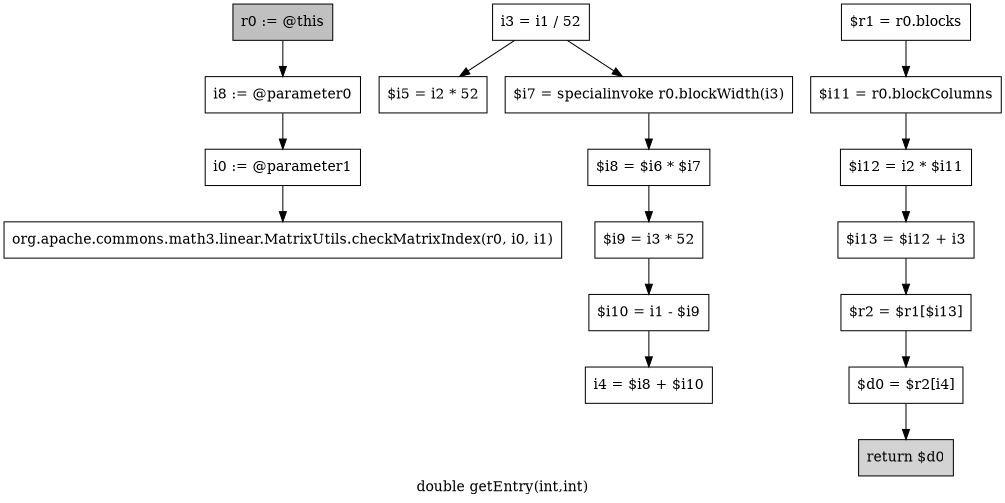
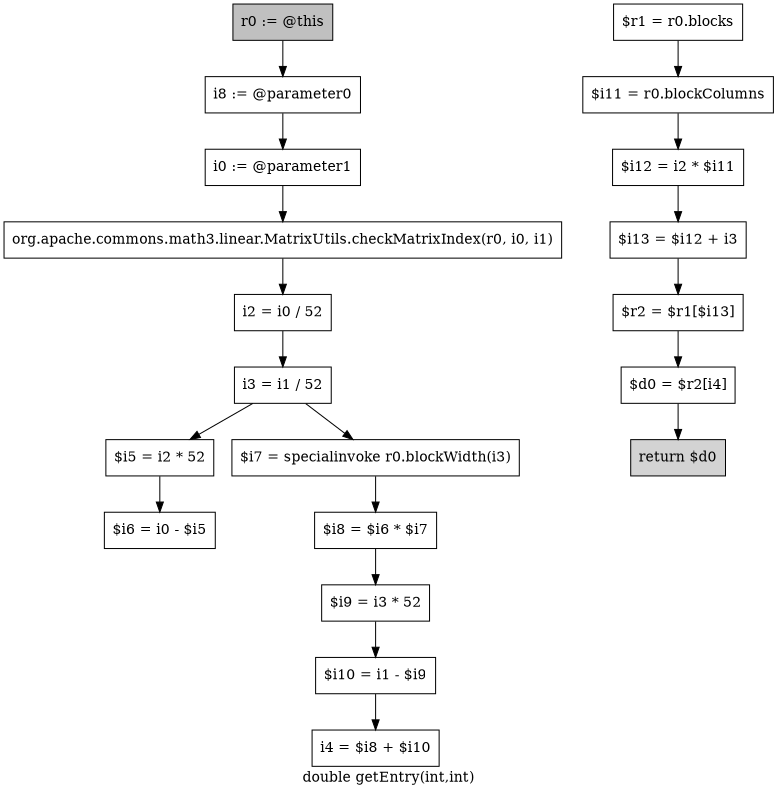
  digraph {
    label="double getEntry(int,int)"
    node [shape=box]
    n1 [fillcolor=gray label="r0 := @this" style=filled]
    n2 [label="i8 := @parameter0"]
    n3 [label="i0 := @parameter1"]
    n4 [label="org.apache.commons.math3.linear.MatrixUtils.checkMatrixIndex(r0, i0, i1)"]
+   n5 [label="i2 = i0 / 52"]
    n6 [label="i3 = i1 / 52"]
    n7 [label="$i5 = i2 * 52"]
    n8 [label="$i7 = specialinvoke r0.blockWidth(i3)"]
+   n9 [label="$i6 = i0 - $i5"]
    n10 [label="$i8 = $i6 * $i7"]
    n11 [label="$i9 = i3 * 52"]
    n12 [label="$i10 = i1 - $i9"]
    n13 [label="i4 = $i8 + $i10"]
    n14 [label="$r1 = r0.blocks"]
    n15 [label="$i11 = r0.blockColumns"]
    n16 [label="$i12 = i2 * $i11"]
    n17 [label="$i13 = $i12 + i3"]
    n18 [label="$r2 = $r1[$i13]"]
    n19 [label="$d0 = $r2[i4]"]
    n20 [fillcolor=lightgray label="return $d0" style=filled]
    n1 -> n2
    n2 -> n3
    n3 -> n4
+   n4 -> n5
+   n5 -> n6
    n6 -> n7
    n6 -> n8
+   n7 -> n9
    n8 -> n10
    n10 -> n11
    n11 -> n12
    n12 -> n13
    n14 -> n15
    n15 -> n16
    n16 -> n17
    n17 -> n18
    n18 -> n19
    n19 -> n20
  }
